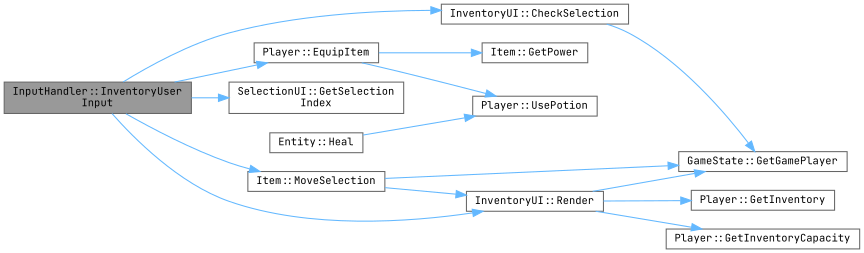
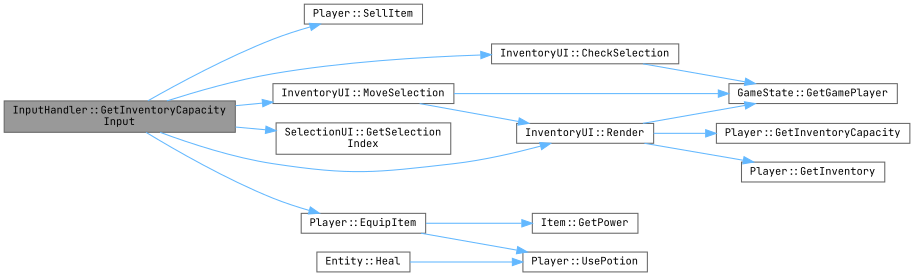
  digraph {
    fontname="JetBrains Mono"
    rankdir=LR
    node [color=grey40 fillcolor=white fontname="JetBrains Mono" fontsize=10 shape=box style=filled]
    edge [color=steelblue1 fontname="JetBrains Mono" fontsize=10 labelfontname=Helvetica labelfontsize=10 style=solid]
-   n1 [color=gray40 fillcolor=grey60 fontcolor=black height=0.2 label="InputHandler::InventoryUser\lInput" width=0.4]
+   n1 [color=gray40 fillcolor=grey60 fontcolor=black height=0.2 label="InputHandler::GetInventoryCapacity\lInput" width=0.4]
    n2 [height=0.2 label="InventoryUI::CheckSelection" width=0.4]
    n3 [height=0.2 label="Player::EquipItem" width=0.4]
    n4 [height=0.2 label="SelectionUI::GetSelection\lIndex" width=0.4]
-   n5 [height=0.2 label="Item::MoveSelection" width=0.4]
+   n5 [height=0.2 label="InventoryUI::MoveSelection" width=0.4]
    n6 [height=0.2 label="InventoryUI::Render" width=0.4]
+   n7 [height=0.2 label="Player::SellItem" width=0.4]
    n8 [height=0.2 label="GameState::GetGamePlayer" width=0.4]
    n9 [height=0.2 label="Item::GetPower" width=0.4]
    n10 [height=0.2 label="Player::UsePotion" width=0.4]
    n11 [height=0.2 label="Player::GetInventory" width=0.4]
    n12 [height=0.2 label="Player::GetInventoryCapacity" width=0.4]
    n13 [height=0.2 label="Entity::Heal" width=0.4]
    n1 -> n2
    n1 -> n3
    n1 -> n4
    n1 -> n5
    n1 -> n6
+   n1 -> n7
    n2 -> n8
    n3 -> n9
    n3 -> n10
    n5 -> n6
    n5 -> n8
    n6 -> n8
    n6 -> n11
    n6 -> n12
    n13 -> n10
  }
